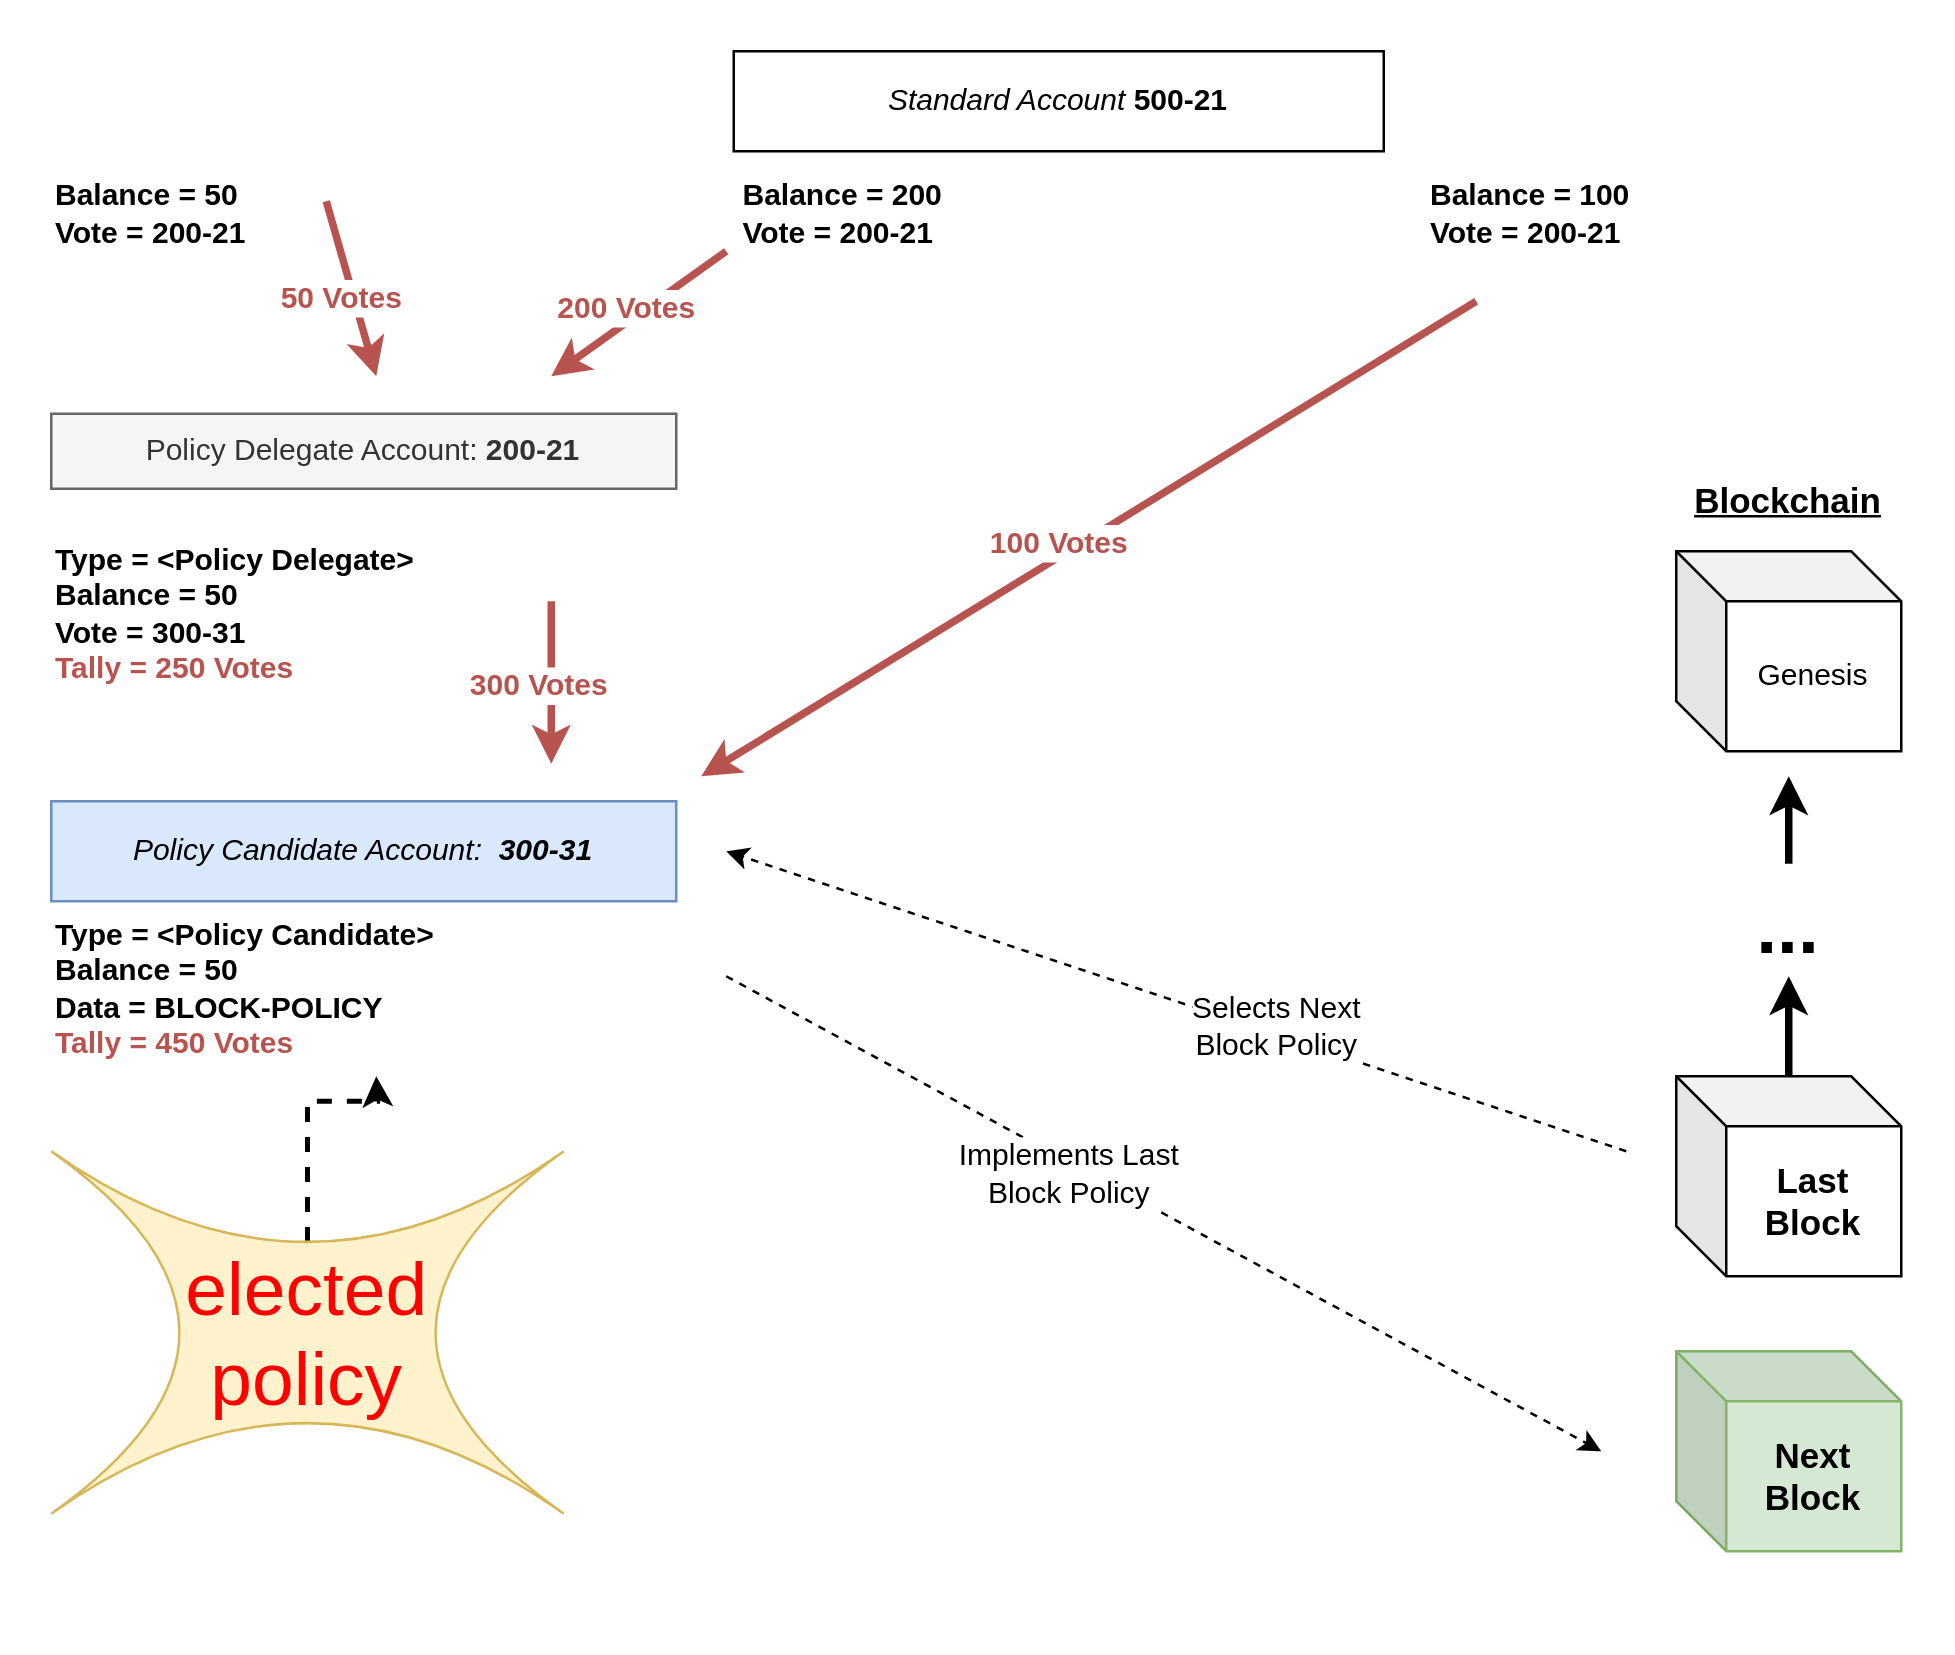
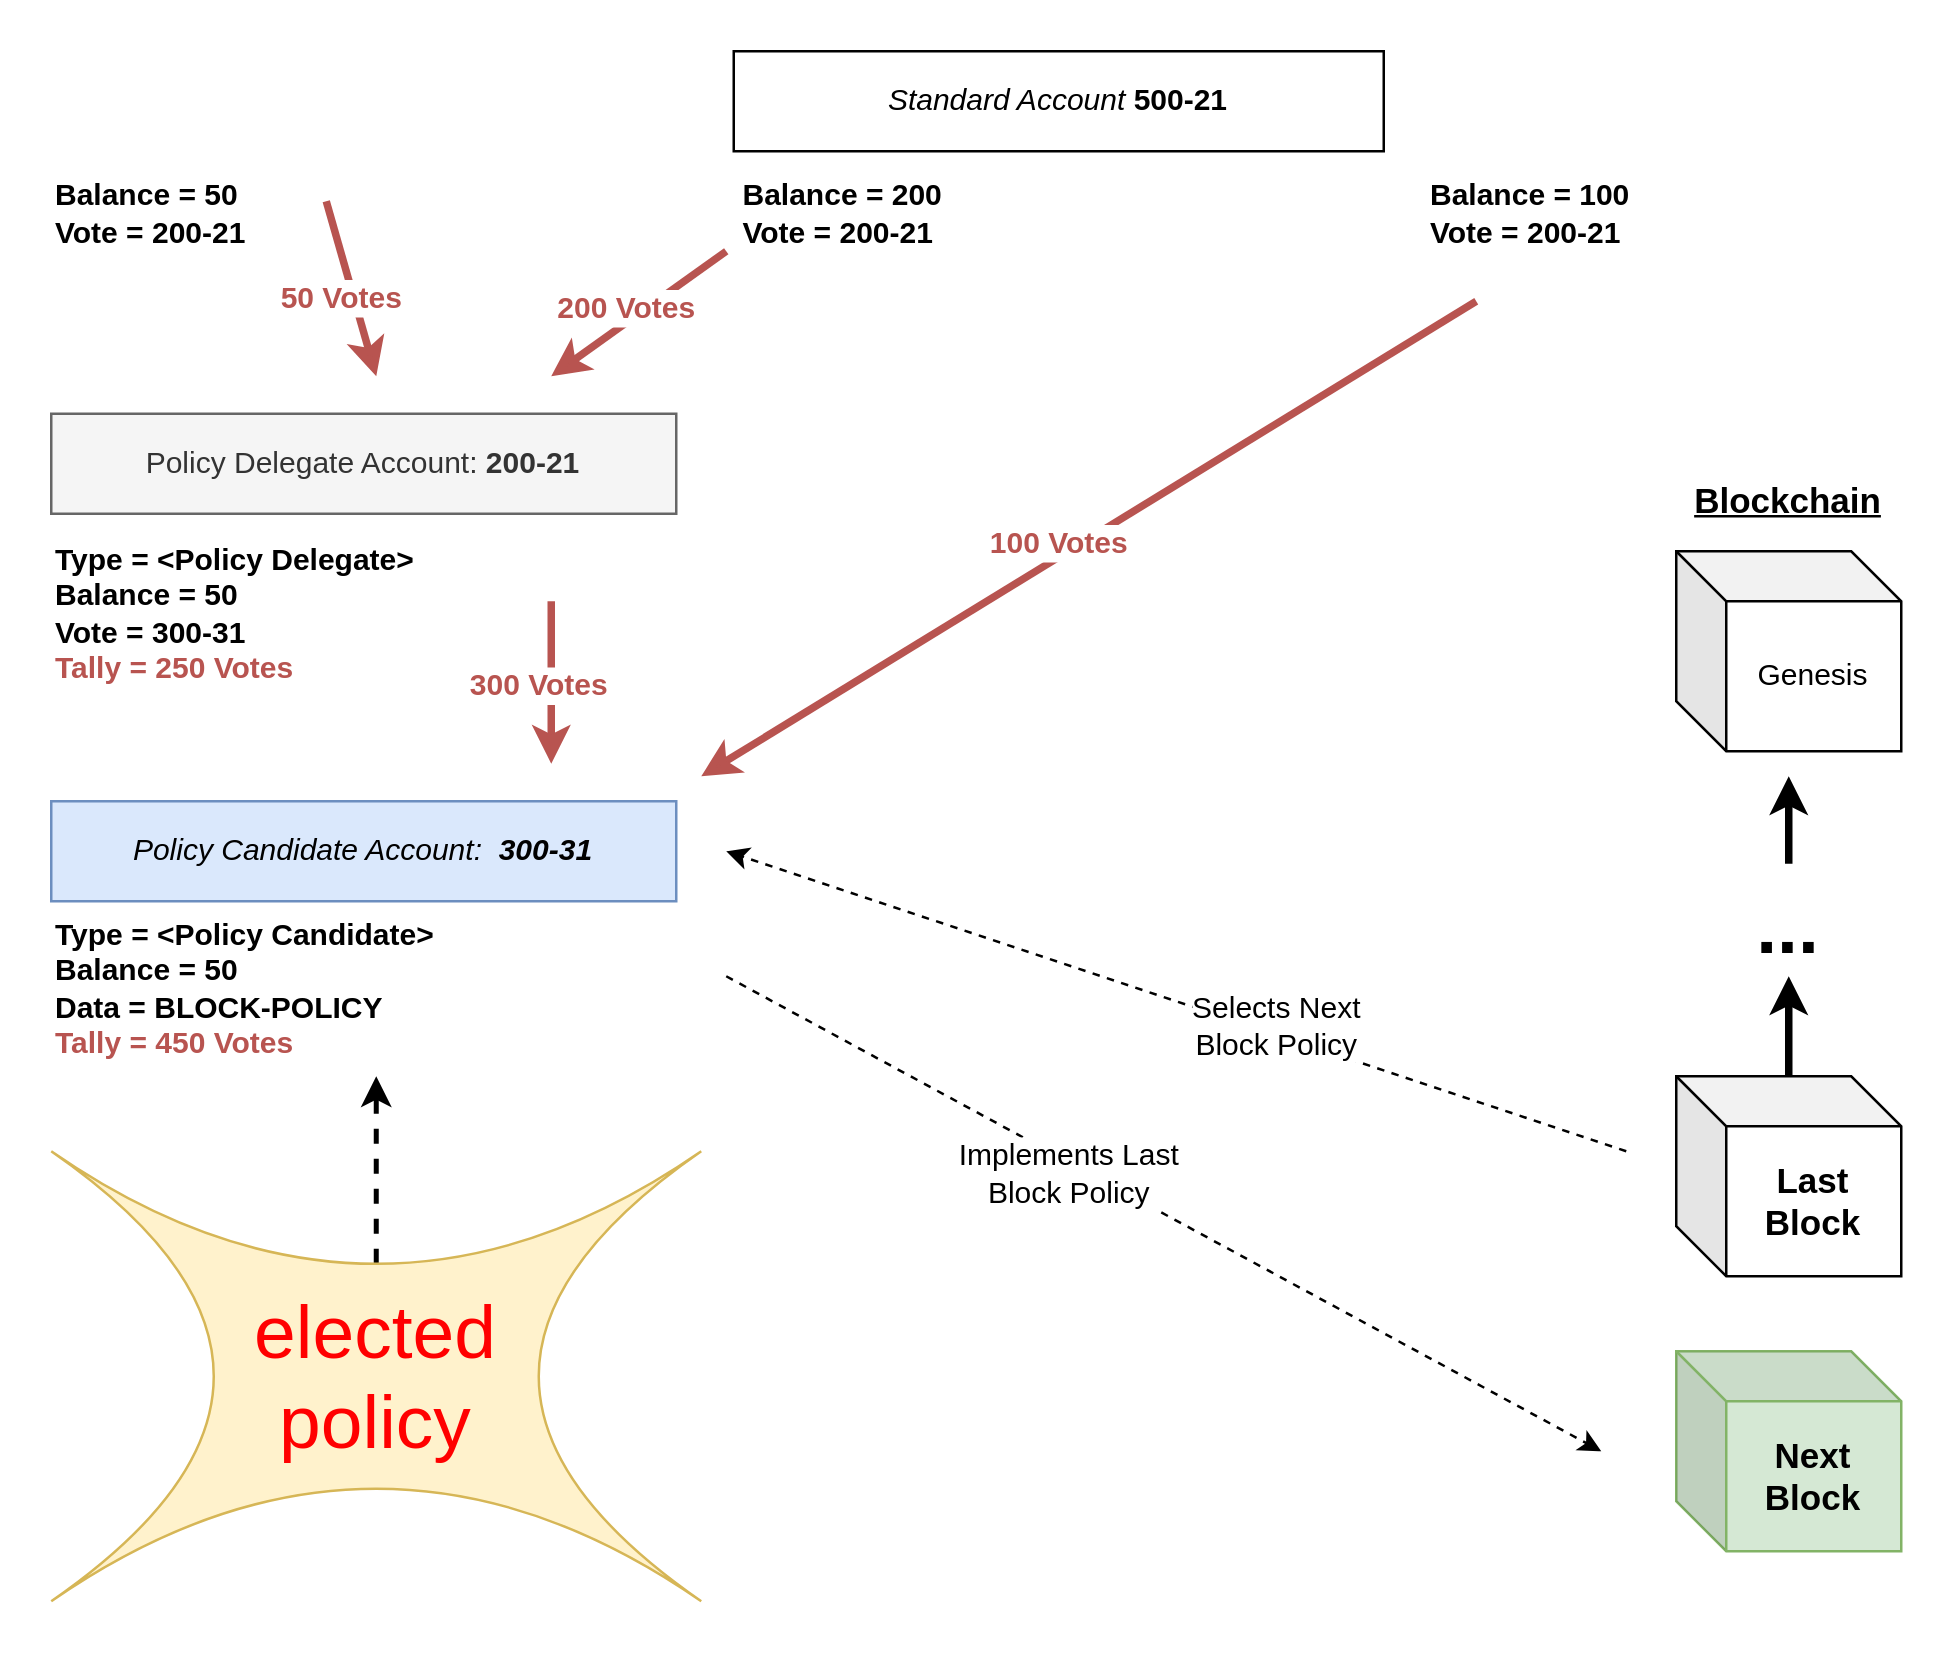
  <mxCell id="0" />
  <mxCell id="1" parent="0" />
  <mxCell id="2" value="&lt;i&gt;Standard Account&lt;/i&gt; &lt;b&gt;500-21&lt;/b&gt;" style="rounded=0;whiteSpace=wrap;html=1;" vertex="1" parent="1"><mxGeometry x="293" y="20" width="260" height="40" as="geometry" /></mxCell>
- <mxCell id="3" value="Policy Delegate Account: &lt;b&gt;200-21&lt;/b&gt;" style="rounded=0;whiteSpace=wrap;html=1;fillColor=#f5f5f5;strokeColor=#666666;fontColor=#333333;" vertex="1" parent="1"><mxGeometry x="20" y="165" width="250" height="30" as="geometry" /></mxCell>
+ <mxCell id="3" value="Policy Delegate Account: &lt;b&gt;200-21&lt;/b&gt;" style="rounded=0;whiteSpace=wrap;html=1;fillColor=#f5f5f5;strokeColor=#666666;fontColor=#333333;" vertex="1" parent="1"><mxGeometry x="20" y="165" width="250" height="40" as="geometry" /></mxCell>
  <mxCell id="4" value="&lt;i&gt;Policy Candidate Account:&amp;nbsp; &lt;b&gt;300-31&lt;/b&gt;&lt;br&gt;&lt;/i&gt;" style="rounded=0;whiteSpace=wrap;html=1;fillColor=#dae8fc;strokeColor=#6c8ebf;" vertex="1" parent="1"><mxGeometry x="20" y="320" width="250" height="40" as="geometry" /></mxCell>
  <mxCell id="5" value="&lt;div&gt;Balance = 50&lt;/div&gt;&lt;div align=&quot;left&quot;&gt;Vote = 200-21&lt;br&gt;&lt;/div&gt;" style="text;html=1;strokeColor=none;fillColor=none;align=left;verticalAlign=middle;whiteSpace=wrap;rounded=0;fontStyle=1" vertex="1" parent="1"><mxGeometry x="20" y="60" width="100" height="50" as="geometry" /></mxCell>
  <mxCell id="6" value="&lt;div&gt;Balance = 200&lt;/div&gt;&lt;div align=&quot;left&quot;&gt;Vote = 200-21&lt;br&gt;&lt;/div&gt;" style="text;html=1;strokeColor=none;fillColor=none;align=left;verticalAlign=middle;whiteSpace=wrap;rounded=0;fontStyle=1" vertex="1" parent="1"><mxGeometry x="295" y="60" width="100" height="50" as="geometry" /></mxCell>
  <mxCell id="7" value="&lt;div&gt;Balance = 100&lt;/div&gt;&lt;div align=&quot;left&quot;&gt;Vote = 200-21&lt;br&gt;&lt;/div&gt;" style="text;html=1;strokeColor=none;fillColor=none;align=left;verticalAlign=middle;whiteSpace=wrap;rounded=0;fontStyle=1" vertex="1" parent="1"><mxGeometry x="570" y="60" width="100" height="50" as="geometry" /></mxCell>
  <mxCell id="8" value="&lt;div&gt;Type = &amp;lt;Policy Delegate&amp;gt;&lt;br&gt;&lt;/div&gt;&lt;div&gt;Balance = 50&lt;/div&gt;&lt;div align=&quot;left&quot;&gt;Vote = 300-31&lt;br&gt;&lt;font color=&quot;#B85450&quot;&gt;Tally = 250 Votes&lt;/font&gt;&lt;br&gt;&lt;/div&gt;" style="text;html=1;strokeColor=none;fillColor=none;align=left;verticalAlign=middle;whiteSpace=wrap;rounded=0;fontStyle=1" vertex="1" parent="1"><mxGeometry x="20" y="220" width="195" height="50" as="geometry" /></mxCell>
  <mxCell id="9" value="&lt;div&gt;Type = &amp;lt;Policy Candidate&amp;gt;&lt;br&gt;&lt;/div&gt;&lt;div&gt;Balance = 50&lt;/div&gt;&lt;div align=&quot;left&quot;&gt;Data = BLOCK-POLICY&lt;br&gt;&lt;font color=&quot;#B85450&quot;&gt;Tally = 450 Votes&lt;/font&gt;&lt;/div&gt;" style="text;html=1;strokeColor=none;fillColor=none;align=left;verticalAlign=middle;whiteSpace=wrap;rounded=0;fontStyle=1" vertex="1" parent="1"><mxGeometry x="20" y="370" width="195" height="50" as="geometry" /></mxCell>
  <mxCell id="10" value="50 Votes" style="endArrow=classic;html=1;fillColor=#f8cecc;strokeColor=#B85450;fontColor=#B85450;fontSize=12;strokeWidth=3;fontStyle=1" edge="1" parent="1"><mxGeometry x="0.059" y="-5" width="50" height="50" relative="1" as="geometry"><mxPoint x="130" y="80" as="sourcePoint" /><mxPoint x="150" y="150" as="targetPoint" /><mxPoint as="offset" /></mxGeometry></mxCell>
  <mxCell id="11" value="200 Votes" style="endArrow=classic;html=1;fillColor=#f8cecc;strokeColor=#B85450;fontColor=#B85450;fontSize=12;strokeWidth=3;fontStyle=1" edge="1" parent="1"><mxGeometry x="0.059" y="-5" width="50" height="50" relative="1" as="geometry"><mxPoint x="290" y="100" as="sourcePoint" /><mxPoint x="220" y="150" as="targetPoint" /><mxPoint as="offset" /></mxGeometry></mxCell>
  <mxCell id="12" value="100 Votes" style="endArrow=classic;html=1;fillColor=#f8cecc;strokeColor=#B85450;fontColor=#B85450;fontSize=12;strokeWidth=3;fontStyle=1" edge="1" parent="1"><mxGeometry x="0.059" y="-5" width="50" height="50" relative="1" as="geometry"><mxPoint x="590" y="120" as="sourcePoint" /><mxPoint x="280" y="310" as="targetPoint" /><mxPoint as="offset" /></mxGeometry></mxCell>
  <mxCell id="13" value="300 Votes" style="endArrow=classic;html=1;fillColor=#f8cecc;strokeColor=#B85450;fontColor=#B85450;fontSize=12;strokeWidth=3;fontStyle=1;" edge="1" parent="1"><mxGeometry x="0.059" y="-5" width="50" height="50" relative="1" as="geometry"><mxPoint x="220" y="240" as="sourcePoint" /><mxPoint x="220" y="305" as="targetPoint" /><mxPoint as="offset" /></mxGeometry></mxCell>
  <mxCell id="14" value="Next Block" style="shape=cube;whiteSpace=wrap;html=1;boundedLbl=1;backgroundOutline=1;darkOpacity=0.05;darkOpacity2=0.1;fontSize=14;align=center;fillColor=#d5e8d4;strokeColor=#82b366;fontStyle=1" vertex="1" parent="1"><mxGeometry x="670" y="540" width="90" height="80" as="geometry" /></mxCell>
  <mxCell id="15" value="&lt;div align=&quot;center&quot;&gt;&lt;b&gt;&lt;font style=&quot;font-size: 14px&quot;&gt;Last &lt;br&gt;&lt;/font&gt;&lt;/b&gt;&lt;/div&gt;&lt;div align=&quot;center&quot;&gt;&lt;b&gt;&lt;font style=&quot;font-size: 14px&quot;&gt;Block&lt;/font&gt;&lt;/b&gt;&lt;/div&gt;" style="shape=cube;whiteSpace=wrap;html=1;boundedLbl=1;backgroundOutline=1;darkOpacity=0.05;darkOpacity2=0.1;fontSize=12;fontColor=#000000;align=center;" vertex="1" parent="1"><mxGeometry x="670" y="430" width="90" height="80" as="geometry" /></mxCell>
  <mxCell id="16" value="" style="endArrow=classic;html=1;strokeColor=#000000;strokeWidth=1;fontSize=12;fontColor=#000000;dashed=1;" edge="1" parent="1"><mxGeometry width="50" height="50" relative="1" as="geometry"><mxPoint x="290" y="390" as="sourcePoint" /><mxPoint x="640" y="580" as="targetPoint" /></mxGeometry></mxCell>
  <mxCell id="17" value="&lt;div&gt;Implements Last &lt;br&gt;&lt;/div&gt;&lt;div&gt;Block Policy&lt;/div&gt;" style="text;html=1;resizable=0;points=[];align=center;verticalAlign=middle;labelBackgroundColor=#ffffff;fontSize=12;fontColor=#000000;" vertex="1" connectable="0" parent="16"><mxGeometry x="-0.214" y="-4" relative="1" as="geometry"><mxPoint as="offset" /></mxGeometry></mxCell>
  <mxCell id="18" value="" style="endArrow=classic;html=1;strokeColor=#000000;strokeWidth=1;fontSize=12;fontColor=#000000;dashed=1;" edge="1" parent="1"><mxGeometry width="50" height="50" relative="1" as="geometry"><mxPoint x="650" y="460" as="sourcePoint" /><mxPoint x="290" y="340" as="targetPoint" /></mxGeometry></mxCell>
  <mxCell id="19" value="Selects Next&lt;br&gt;Block Policy" style="text;html=1;resizable=0;points=[];align=center;verticalAlign=middle;labelBackgroundColor=#ffffff;fontSize=12;fontColor=#000000;" vertex="1" connectable="0" parent="18"><mxGeometry x="-0.214" y="-4" relative="1" as="geometry"><mxPoint as="offset" /></mxGeometry></mxCell>
  <mxCell id="20" value="Blockchain" style="text;html=1;strokeColor=none;fillColor=none;align=center;verticalAlign=middle;whiteSpace=wrap;rounded=0;fontSize=14;fontColor=#000000;fontStyle=5" vertex="1" parent="1"><mxGeometry x="695" y="190" width="40" height="20" as="geometry" /></mxCell>
  <mxCell id="21" value="Genesis" style="shape=cube;whiteSpace=wrap;html=1;boundedLbl=1;backgroundOutline=1;darkOpacity=0.05;darkOpacity2=0.1;fontSize=12;fontColor=#000000;align=center;" vertex="1" parent="1"><mxGeometry x="670" y="220" width="90" height="80" as="geometry" /></mxCell>
  <mxCell id="22" value="" style="edgeStyle=orthogonalEdgeStyle;rounded=0;orthogonalLoop=1;jettySize=auto;html=1;strokeColor=#000000;strokeWidth=3;fontSize=12;fontColor=#000000;" edge="1" parent="1"><mxGeometry relative="1" as="geometry"><mxPoint x="715" y="415" as="sourcePoint" /><mxPoint x="715" y="390" as="targetPoint" /><Array as="points"><mxPoint x="715" y="430" /><mxPoint x="715" y="430" /></Array></mxGeometry></mxCell>
  <mxCell id="23" value="..." style="text;html=1;strokeColor=none;fillColor=none;align=center;verticalAlign=middle;whiteSpace=wrap;rounded=0;fontSize=30;fontStyle=1" vertex="1" parent="1"><mxGeometry x="695" y="360" width="40" height="20" as="geometry" /></mxCell>
  <mxCell id="24" value="" style="edgeStyle=orthogonalEdgeStyle;rounded=0;orthogonalLoop=1;jettySize=auto;html=1;strokeColor=#000000;strokeWidth=3;fontSize=12;fontColor=#000000;" edge="1" parent="1"><mxGeometry relative="1" as="geometry"><mxPoint x="715" y="345" as="sourcePoint" /><mxPoint x="715" y="310" as="targetPoint" /><Array as="points"><mxPoint x="715" y="330" /><mxPoint x="715" y="330" /></Array></mxGeometry></mxCell>
  <mxCell id="25" value="" style="edgeStyle=orthogonalEdgeStyle;rounded=0;orthogonalLoop=1;jettySize=auto;html=1;dashed=1;strokeColor=#000000;strokeWidth=2;fontSize=30;fontColor=#FF0000;exitX=0.5;exitY=0.25;exitDx=0;exitDy=0;exitPerimeter=0;" edge="1" parent="1" source="26"><mxGeometry relative="1" as="geometry"><mxPoint x="150" y="430" as="targetPoint" /></mxGeometry></mxCell>
- <mxCell id="26" value="&lt;div&gt;elected&lt;/div&gt;&lt;div&gt;policy&lt;br&gt;&lt;/div&gt;" style="shape=switch;whiteSpace=wrap;html=1;fontSize=30;align=center;fillColor=#fff2cc;strokeColor=#d6b656;fontColor=#FF0000;" vertex="1" parent="1"><mxGeometry x="20" y="460" width="205" height="145" as="geometry" /></mxCell>
+ <mxCell id="26" value="&lt;div&gt;elected&lt;/div&gt;&lt;div&gt;policy&lt;br&gt;&lt;/div&gt;" style="shape=switch;whiteSpace=wrap;html=1;fontSize=30;align=center;fillColor=#fff2cc;strokeColor=#d6b656;fontColor=#FF0000;" vertex="1" parent="1"><mxGeometry x="20" y="460" width="260" height="180" as="geometry" /></mxCell>
